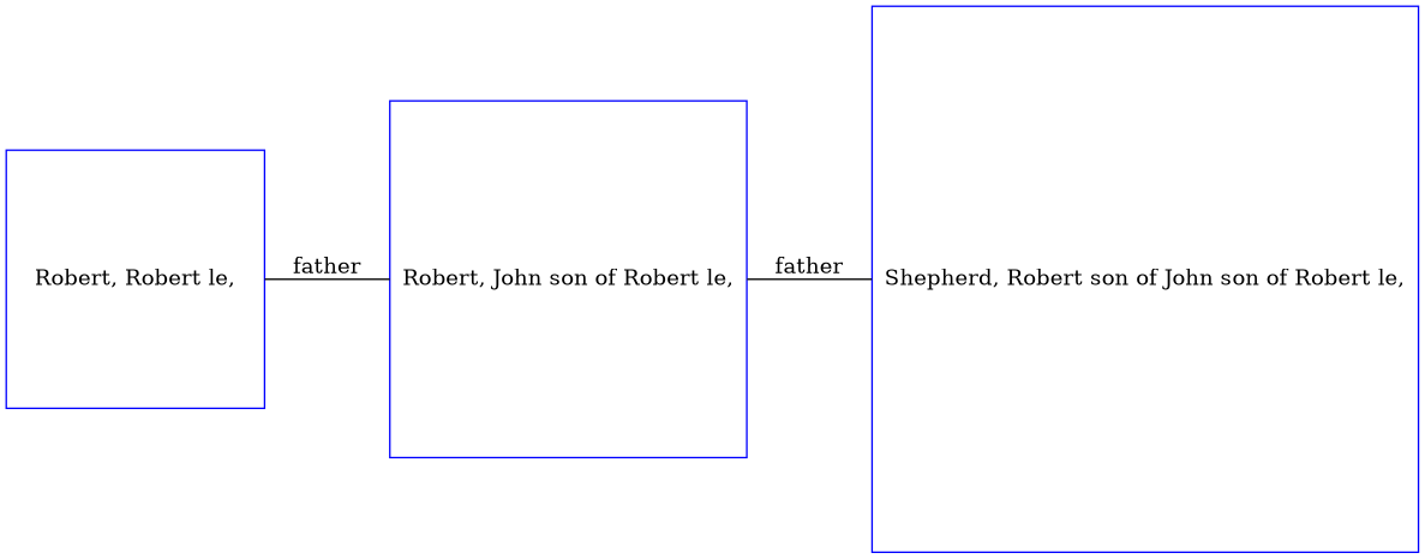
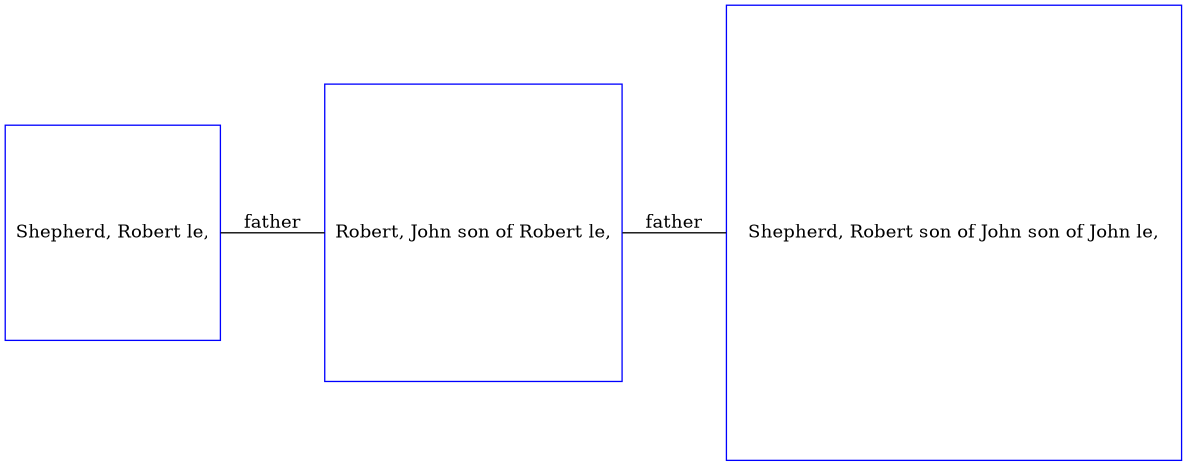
  digraph {
    rankdir=LR
    node [color=blue regular=1 shape=box]
    edge [arrowsize=0.0 dir=none]
    n1 [label="Robert, John son of Robert le,"]
-   n2 [label="Shepherd, Robert son of John son of Robert le,"]
-   n3 [label="Robert, Robert le,"]
+   n2 [label="Shepherd, Robert son of John son of John le,"]
+   n3 [label="Shepherd, Robert le,"]
    n1 -> n2 [label=father]
    n3 -> n1 [label=father]
  }
